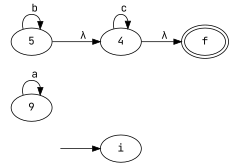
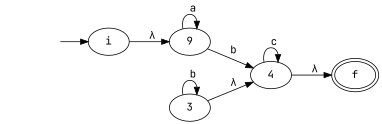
  digraph {
    fontname="JetBrains Mono"
    rankdir=LR
    node [fontname="JetBrains Mono"]
    edge [fontname="JetBrains Mono"]
    _nil0 [style=invis]
    i
    n3 [label=9]
    4
-   3 [label=5]
+   3
    f [peripheries=2]
    _nil0 -> i
+   i -> n3 [label=" λ"]
    n3 -> n3 [label=" a"]
+   n3 -> 4 [label=" b"]
    4 -> 4 [label=" c"]
    4 -> f [label=" λ"]
    3 -> 4 [label=" λ"]
    3 -> 3 [label=" b"]
  }
